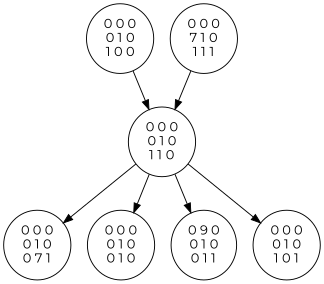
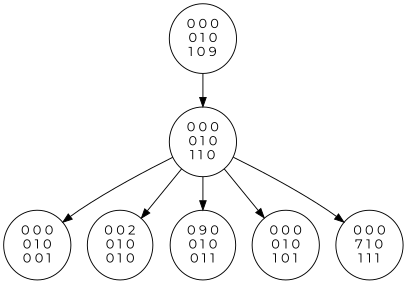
  digraph {
    fontname=Montserrat
    node [fontname=Montserrat]
    edge [fontname=Montserrat]
-   n1 [label="0 0 0\n0 1 0\n0 7 1"]
-   n2 [label="0 0 0\n0 1 0\n0 1 0"]
+   n1 [label="0 0 0\n0 1 0\n0 0 1"]
+   n2 [label="0 0 2\n0 1 0\n0 1 0"]
    n3 [label="0 9 0\n0 1 0\n0 1 1"]
-   n4 [label="0 0 0\n0 1 0\n1 0 0"]
+   n4 [label="0 0 0\n0 1 0\n1 0 9"]
    n5 [label="0 0 0\n0 1 0\n1 1 0"]
    n6 [label="0 0 0\n0 1 0\n1 0 1"]
    n7 [label="0 0 0\n7 1 0\n1 1 1"]
    n4 -> n5
    n5 -> n1
    n5 -> n2
    n5 -> n3
    n5 -> n6
-   n7 -> n5
+   n5 -> n7
  }
